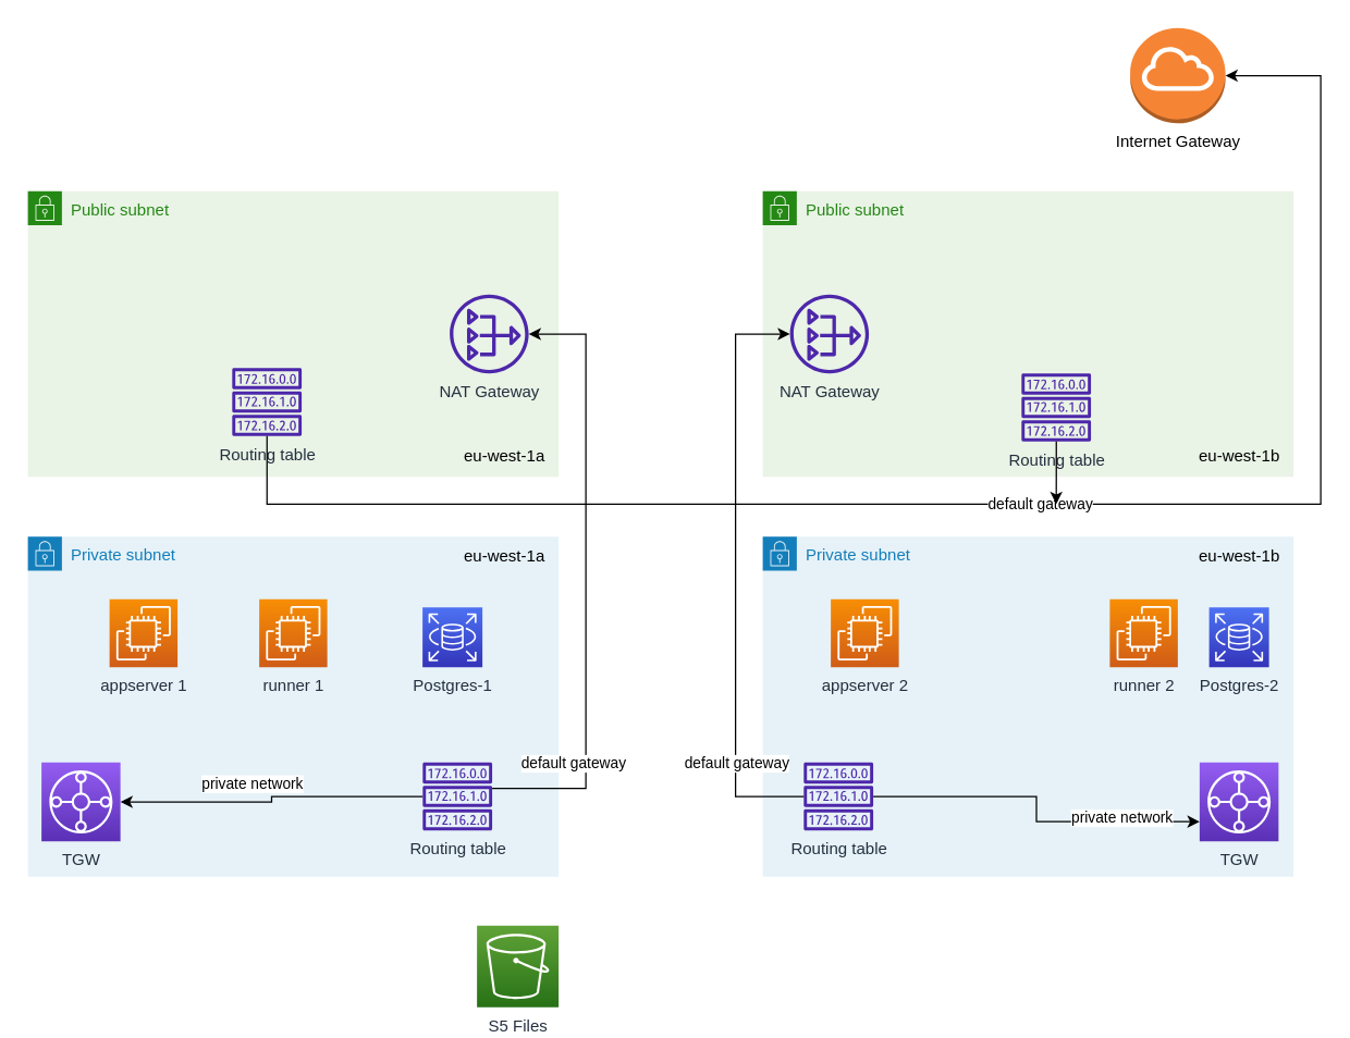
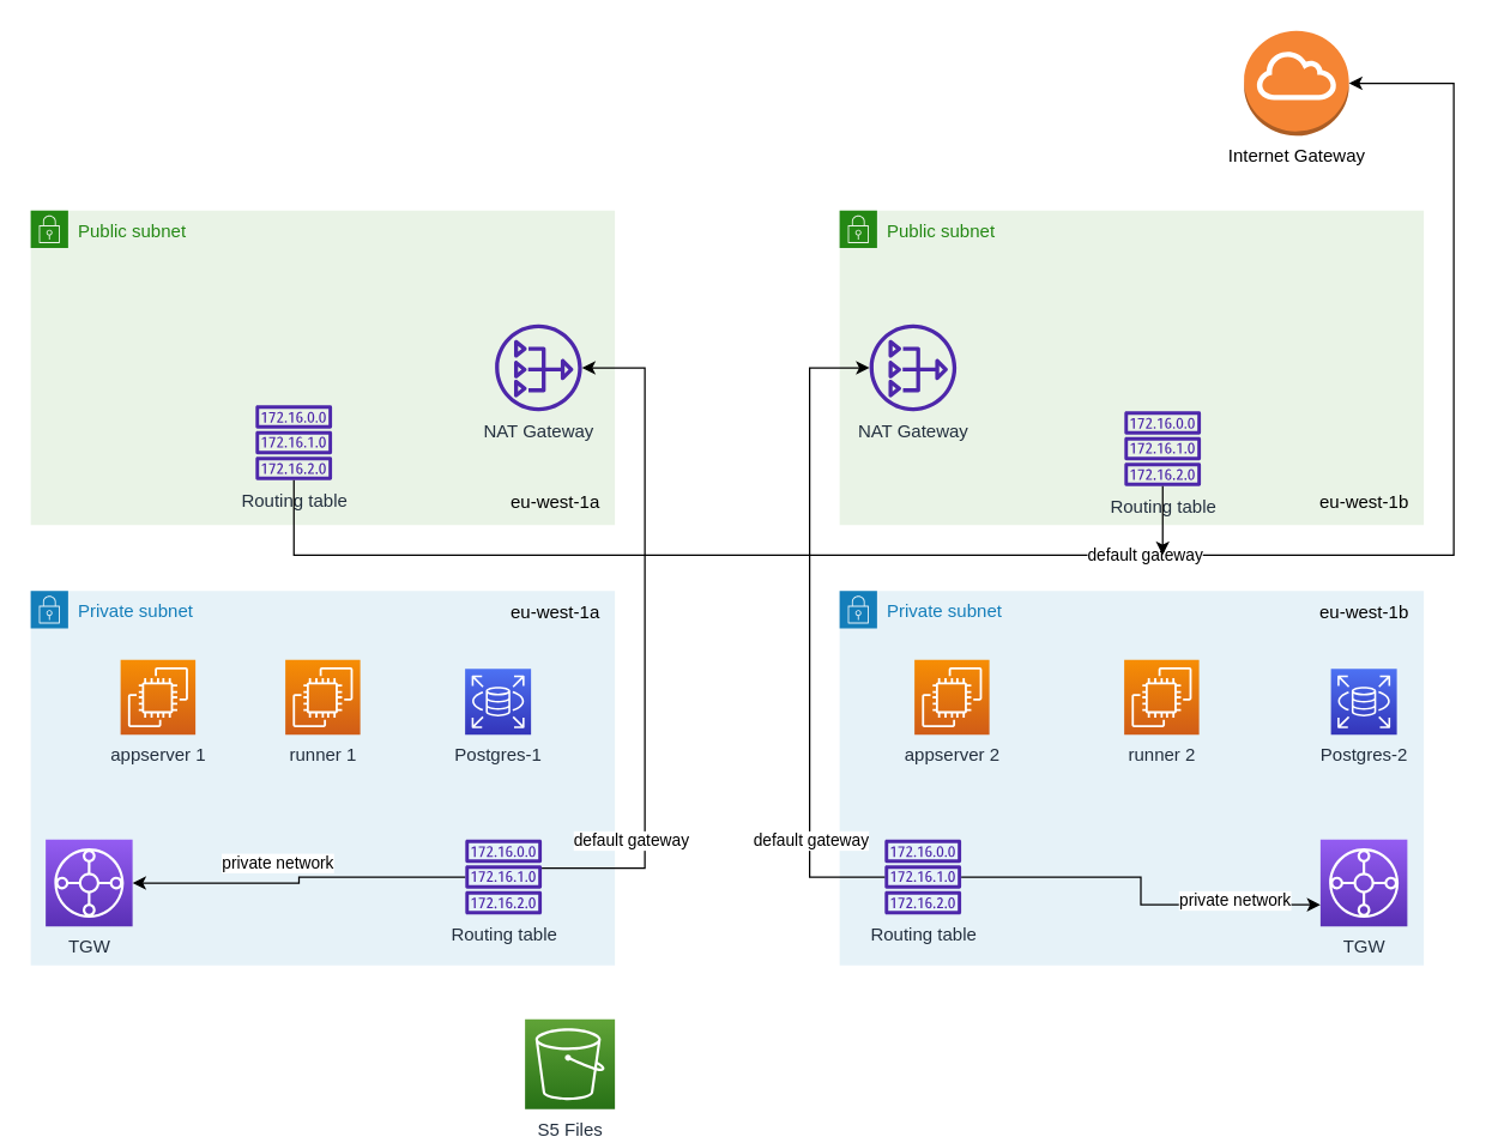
  <mxCell id="0" />
  <mxCell id="1" parent="0" />
  <mxCell id="2" value="Public subnet" style="points=[[0,0],[0.25,0],[0.5,0],[0.75,0],[1,0],[1,0.25],[1,0.5],[1,0.75],[1,1],[0.75,1],[0.5,1],[0.25,1],[0,1],[0,0.75],[0,0.5],[0,0.25]];outlineConnect=0;gradientColor=none;html=1;whiteSpace=wrap;fontSize=12;fontStyle=0;container=1;pointerEvents=0;collapsible=0;recursiveResize=0;shape=mxgraph.aws4.group;grIcon=mxgraph.aws4.group_security_group;grStroke=0;strokeColor=#248814;fillColor=#E9F3E6;verticalAlign=top;align=left;spacingLeft=30;fontColor=#248814;dashed=0;" parent="1" vertex="1"><mxGeometry x="560" y="140" width="390" height="210" as="geometry" /></mxCell>
  <mxCell id="3" value="eu-west-1b" style="text;html=1;align=center;verticalAlign=middle;resizable=0;points=[];autosize=1;strokeColor=none;fillColor=none;" parent="2" vertex="1"><mxGeometry x="310" y="180" width="80" height="30" as="geometry" /></mxCell>
  <mxCell id="4" value="NAT Gateway" style="sketch=0;outlineConnect=0;fontColor=#232F3E;gradientColor=none;fillColor=#4D27AA;strokeColor=none;dashed=0;verticalLabelPosition=bottom;verticalAlign=top;align=center;html=1;fontSize=12;fontStyle=0;aspect=fixed;pointerEvents=1;shape=mxgraph.aws4.nat_gateway;" parent="2" vertex="1"><mxGeometry x="20" y="76" width="58" height="58" as="geometry" /></mxCell>
  <mxCell id="5" value="Routing table" style="sketch=0;outlineConnect=0;fontColor=#232F3E;gradientColor=none;fillColor=#4D27AA;strokeColor=none;dashed=0;verticalLabelPosition=bottom;verticalAlign=top;align=center;html=1;fontSize=12;fontStyle=0;aspect=fixed;pointerEvents=1;shape=mxgraph.aws4.route_table;" parent="2" vertex="1"><mxGeometry x="190" y="134" width="51.32" height="50" as="geometry" /></mxCell>
  <mxCell id="6" value="Public subnet" style="points=[[0,0],[0.25,0],[0.5,0],[0.75,0],[1,0],[1,0.25],[1,0.5],[1,0.75],[1,1],[0.75,1],[0.5,1],[0.25,1],[0,1],[0,0.75],[0,0.5],[0,0.25]];outlineConnect=0;gradientColor=none;html=1;whiteSpace=wrap;fontSize=12;fontStyle=0;container=1;pointerEvents=0;collapsible=0;recursiveResize=0;shape=mxgraph.aws4.group;grIcon=mxgraph.aws4.group_security_group;grStroke=0;strokeColor=#248814;fillColor=#E9F3E6;verticalAlign=top;align=left;spacingLeft=30;fontColor=#248814;dashed=0;" parent="1" vertex="1"><mxGeometry x="20" y="140" width="390" height="210" as="geometry" /></mxCell>
  <mxCell id="7" value="eu-west-1a" style="text;html=1;align=center;verticalAlign=middle;resizable=0;points=[];autosize=1;strokeColor=none;fillColor=none;" parent="6" vertex="1"><mxGeometry x="310" y="180" width="80" height="30" as="geometry" /></mxCell>
  <mxCell id="8" value="NAT Gateway" style="sketch=0;outlineConnect=0;fontColor=#232F3E;gradientColor=none;fillColor=#4D27AA;strokeColor=none;dashed=0;verticalLabelPosition=bottom;verticalAlign=top;align=center;html=1;fontSize=12;fontStyle=0;aspect=fixed;pointerEvents=1;shape=mxgraph.aws4.nat_gateway;" parent="6" vertex="1"><mxGeometry x="310" y="76" width="58" height="58" as="geometry" /></mxCell>
  <mxCell id="9" value="Routing table" style="sketch=0;outlineConnect=0;fontColor=#232F3E;gradientColor=none;fillColor=#4D27AA;strokeColor=none;dashed=0;verticalLabelPosition=bottom;verticalAlign=top;align=center;html=1;fontSize=12;fontStyle=0;aspect=fixed;pointerEvents=1;shape=mxgraph.aws4.route_table;" parent="6" vertex="1"><mxGeometry x="150" y="130" width="51.32" height="50" as="geometry" /></mxCell>
  <mxCell id="10" value="Private subnet" style="points=[[0,0],[0.25,0],[0.5,0],[0.75,0],[1,0],[1,0.25],[1,0.5],[1,0.75],[1,1],[0.75,1],[0.5,1],[0.25,1],[0,1],[0,0.75],[0,0.5],[0,0.25]];outlineConnect=0;gradientColor=none;html=1;whiteSpace=wrap;fontSize=12;fontStyle=0;container=1;pointerEvents=0;collapsible=0;recursiveResize=0;shape=mxgraph.aws4.group;grIcon=mxgraph.aws4.group_security_group;grStroke=0;strokeColor=#147EBA;fillColor=#E6F2F8;verticalAlign=top;align=left;spacingLeft=30;fontColor=#147EBA;dashed=0;" parent="1" vertex="1"><mxGeometry x="20" y="394" width="390" height="250" as="geometry" /></mxCell>
  <mxCell id="11" value="eu-west-1a" style="text;html=1;align=center;verticalAlign=middle;resizable=0;points=[];autosize=1;strokeColor=none;fillColor=none;" parent="10" vertex="1"><mxGeometry x="310" width="80" height="30" as="geometry" /></mxCell>
  <mxCell id="12" value="TGW" style="sketch=0;points=[[0,0,0],[0.25,0,0],[0.5,0,0],[0.75,0,0],[1,0,0],[0,1,0],[0.25,1,0],[0.5,1,0],[0.75,1,0],[1,1,0],[0,0.25,0],[0,0.5,0],[0,0.75,0],[1,0.25,0],[1,0.5,0],[1,0.75,0]];outlineConnect=0;fontColor=#232F3E;gradientColor=#945DF2;gradientDirection=north;fillColor=#5A30B5;strokeColor=#ffffff;dashed=0;verticalLabelPosition=bottom;verticalAlign=top;align=center;html=1;fontSize=12;fontStyle=0;aspect=fixed;shape=mxgraph.aws4.resourceIcon;resIcon=mxgraph.aws4.transit_gateway;" parent="10" vertex="1"><mxGeometry x="10" y="166" width="58" height="58" as="geometry" /></mxCell>
  <mxCell id="13" style="edgeStyle=orthogonalEdgeStyle;rounded=0;orthogonalLoop=1;jettySize=auto;html=1;" parent="10" source="15" target="12" edge="1"><mxGeometry relative="1" as="geometry" /></mxCell>
  <mxCell id="14" value="private network" style="edgeLabel;html=1;align=center;verticalAlign=middle;resizable=0;points=[];" parent="13" vertex="1" connectable="0"><mxGeometry x="0.318" y="-1" relative="1" as="geometry"><mxPoint x="19" y="-13" as="offset" /></mxGeometry></mxCell>
  <mxCell id="15" value="Routing table" style="sketch=0;outlineConnect=0;fontColor=#232F3E;gradientColor=none;fillColor=#4D27AA;strokeColor=none;dashed=0;verticalLabelPosition=bottom;verticalAlign=top;align=center;html=1;fontSize=12;fontStyle=0;aspect=fixed;pointerEvents=1;shape=mxgraph.aws4.route_table;" parent="10" vertex="1"><mxGeometry x="290" y="166" width="51.32" height="50" as="geometry" /></mxCell>
  <mxCell id="16" value="Postgres-1" style="sketch=0;points=[[0,0,0],[0.25,0,0],[0.5,0,0],[0.75,0,0],[1,0,0],[0,1,0],[0.25,1,0],[0.5,1,0],[0.75,1,0],[1,1,0],[0,0.25,0],[0,0.5,0],[0,0.75,0],[1,0.25,0],[1,0.5,0],[1,0.75,0]];outlineConnect=0;fontColor=#232F3E;gradientColor=#4D72F3;gradientDirection=north;fillColor=#3334B9;strokeColor=#ffffff;dashed=0;verticalLabelPosition=bottom;verticalAlign=top;align=center;html=1;fontSize=12;fontStyle=0;aspect=fixed;shape=mxgraph.aws4.resourceIcon;resIcon=mxgraph.aws4.rds;" parent="10" vertex="1"><mxGeometry x="290" y="52" width="44" height="44" as="geometry" /></mxCell>
  <mxCell id="17" value="appserver 1" style="sketch=0;points=[[0,0,0],[0.25,0,0],[0.5,0,0],[0.75,0,0],[1,0,0],[0,1,0],[0.25,1,0],[0.5,1,0],[0.75,1,0],[1,1,0],[0,0.25,0],[0,0.5,0],[0,0.75,0],[1,0.25,0],[1,0.5,0],[1,0.75,0]];outlineConnect=0;fontColor=#232F3E;gradientColor=#F78E04;gradientDirection=north;fillColor=#D05C17;strokeColor=#ffffff;dashed=0;verticalLabelPosition=bottom;verticalAlign=top;align=center;html=1;fontSize=12;fontStyle=0;aspect=fixed;shape=mxgraph.aws4.resourceIcon;resIcon=mxgraph.aws4.ec2;" vertex="1" parent="10"><mxGeometry x="60" y="46" width="50" height="50" as="geometry" /></mxCell>
  <mxCell id="18" value="runner 1" style="sketch=0;points=[[0,0,0],[0.25,0,0],[0.5,0,0],[0.75,0,0],[1,0,0],[0,1,0],[0.25,1,0],[0.5,1,0],[0.75,1,0],[1,1,0],[0,0.25,0],[0,0.5,0],[0,0.75,0],[1,0.25,0],[1,0.5,0],[1,0.75,0]];outlineConnect=0;fontColor=#232F3E;gradientColor=#F78E04;gradientDirection=north;fillColor=#D05C17;strokeColor=#ffffff;dashed=0;verticalLabelPosition=bottom;verticalAlign=top;align=center;html=1;fontSize=12;fontStyle=0;aspect=fixed;shape=mxgraph.aws4.resourceIcon;resIcon=mxgraph.aws4.ec2;" vertex="1" parent="10"><mxGeometry x="170" y="46" width="50" height="50" as="geometry" /></mxCell>
  <mxCell id="19" value="Private subnet" style="points=[[0,0],[0.25,0],[0.5,0],[0.75,0],[1,0],[1,0.25],[1,0.5],[1,0.75],[1,1],[0.75,1],[0.5,1],[0.25,1],[0,1],[0,0.75],[0,0.5],[0,0.25]];outlineConnect=0;gradientColor=none;html=1;whiteSpace=wrap;fontSize=12;fontStyle=0;container=1;pointerEvents=0;collapsible=0;recursiveResize=0;shape=mxgraph.aws4.group;grIcon=mxgraph.aws4.group_security_group;grStroke=0;strokeColor=#147EBA;fillColor=#E6F2F8;verticalAlign=top;align=left;spacingLeft=30;fontColor=#147EBA;dashed=0;" parent="1" vertex="1"><mxGeometry x="560" y="394" width="390" height="250" as="geometry" /></mxCell>
  <mxCell id="20" value="eu-west-1b" style="text;html=1;align=center;verticalAlign=middle;resizable=0;points=[];autosize=1;strokeColor=none;fillColor=none;" parent="19" vertex="1"><mxGeometry x="310" width="80" height="30" as="geometry" /></mxCell>
  <mxCell id="21" value="TGW" style="sketch=0;points=[[0,0,0],[0.25,0,0],[0.5,0,0],[0.75,0,0],[1,0,0],[0,1,0],[0.25,1,0],[0.5,1,0],[0.75,1,0],[1,1,0],[0,0.25,0],[0,0.5,0],[0,0.75,0],[1,0.25,0],[1,0.5,0],[1,0.75,0]];outlineConnect=0;fontColor=#232F3E;gradientColor=#945DF2;gradientDirection=north;fillColor=#5A30B5;strokeColor=#ffffff;dashed=0;verticalLabelPosition=bottom;verticalAlign=top;align=center;html=1;fontSize=12;fontStyle=0;aspect=fixed;shape=mxgraph.aws4.resourceIcon;resIcon=mxgraph.aws4.transit_gateway;" parent="19" vertex="1"><mxGeometry x="321" y="166" width="58" height="58" as="geometry" /></mxCell>
  <mxCell id="22" style="edgeStyle=orthogonalEdgeStyle;rounded=0;orthogonalLoop=1;jettySize=auto;html=1;entryX=0;entryY=0.75;entryDx=0;entryDy=0;entryPerimeter=0;" parent="19" source="24" target="21" edge="1"><mxGeometry relative="1" as="geometry" /></mxCell>
  <mxCell id="23" value="private network" style="edgeLabel;html=1;align=center;verticalAlign=middle;resizable=0;points=[];" parent="22" vertex="1" connectable="0"><mxGeometry x="0.409" relative="1" as="geometry"><mxPoint x="19" y="-3" as="offset" /></mxGeometry></mxCell>
  <mxCell id="24" value="Routing table" style="sketch=0;outlineConnect=0;fontColor=#232F3E;gradientColor=none;fillColor=#4D27AA;strokeColor=none;dashed=0;verticalLabelPosition=bottom;verticalAlign=top;align=center;html=1;fontSize=12;fontStyle=0;aspect=fixed;pointerEvents=1;shape=mxgraph.aws4.route_table;" parent="19" vertex="1"><mxGeometry x="30" y="166" width="51.32" height="50" as="geometry" /></mxCell>
  <mxCell id="25" value="Postgres-2" style="sketch=0;points=[[0,0,0],[0.25,0,0],[0.5,0,0],[0.75,0,0],[1,0,0],[0,1,0],[0.25,1,0],[0.5,1,0],[0.75,1,0],[1,1,0],[0,0.25,0],[0,0.5,0],[0,0.75,0],[1,0.25,0],[1,0.5,0],[1,0.75,0]];outlineConnect=0;fontColor=#232F3E;gradientColor=#4D72F3;gradientDirection=north;fillColor=#3334B9;strokeColor=#ffffff;dashed=0;verticalLabelPosition=bottom;verticalAlign=top;align=center;html=1;fontSize=12;fontStyle=0;aspect=fixed;shape=mxgraph.aws4.resourceIcon;resIcon=mxgraph.aws4.rds;" parent="19" vertex="1"><mxGeometry x="328" y="52" width="44" height="44" as="geometry" /></mxCell>
  <mxCell id="26" value="appserver 2" style="sketch=0;points=[[0,0,0],[0.25,0,0],[0.5,0,0],[0.75,0,0],[1,0,0],[0,1,0],[0.25,1,0],[0.5,1,0],[0.75,1,0],[1,1,0],[0,0.25,0],[0,0.5,0],[0,0.75,0],[1,0.25,0],[1,0.5,0],[1,0.75,0]];outlineConnect=0;fontColor=#232F3E;gradientColor=#F78E04;gradientDirection=north;fillColor=#D05C17;strokeColor=#ffffff;dashed=0;verticalLabelPosition=bottom;verticalAlign=top;align=center;html=1;fontSize=12;fontStyle=0;aspect=fixed;shape=mxgraph.aws4.resourceIcon;resIcon=mxgraph.aws4.ec2;" vertex="1" parent="19"><mxGeometry x="50" y="46" width="50" height="50" as="geometry" /></mxCell>
- <mxCell id="27" value="runner 2" style="sketch=0;points=[[0,0,0],[0.25,0,0],[0.5,0,0],[0.75,0,0],[1,0,0],[0,1,0],[0.25,1,0],[0.5,1,0],[0.75,1,0],[1,1,0],[0,0.25,0],[0,0.5,0],[0,0.75,0],[1,0.25,0],[1,0.5,0],[1,0.75,0]];outlineConnect=0;fontColor=#232F3E;gradientColor=#F78E04;gradientDirection=north;fillColor=#D05C17;strokeColor=#ffffff;dashed=0;verticalLabelPosition=bottom;verticalAlign=top;align=center;html=1;fontSize=12;fontStyle=0;aspect=fixed;shape=mxgraph.aws4.resourceIcon;resIcon=mxgraph.aws4.ec2;" vertex="1" parent="19"><mxGeometry x="255" y="46" width="50" height="50" as="geometry" /></mxCell>
+ <mxCell id="27" value="runner 2" style="sketch=0;points=[[0,0,0],[0.25,0,0],[0.5,0,0],[0.75,0,0],[1,0,0],[0,1,0],[0.25,1,0],[0.5,1,0],[0.75,1,0],[1,1,0],[0,0.25,0],[0,0.5,0],[0,0.75,0],[1,0.25,0],[1,0.5,0],[1,0.75,0]];outlineConnect=0;fontColor=#232F3E;gradientColor=#F78E04;gradientDirection=north;fillColor=#D05C17;strokeColor=#ffffff;dashed=0;verticalLabelPosition=bottom;verticalAlign=top;align=center;html=1;fontSize=12;fontStyle=0;aspect=fixed;shape=mxgraph.aws4.resourceIcon;resIcon=mxgraph.aws4.ec2;" vertex="1" parent="19"><mxGeometry x="190" y="46" width="50" height="50" as="geometry" /></mxCell>
  <mxCell id="28" value="Internet Gateway" style="outlineConnect=0;dashed=0;verticalLabelPosition=bottom;verticalAlign=top;align=center;html=1;shape=mxgraph.aws3.internet_gateway;fillColor=#F58534;gradientColor=none;" parent="1" vertex="1"><mxGeometry x="830" y="20" width="70" height="70" as="geometry" /></mxCell>
  <mxCell id="29" style="edgeStyle=orthogonalEdgeStyle;rounded=0;orthogonalLoop=1;jettySize=auto;html=1;entryX=1;entryY=0.5;entryDx=0;entryDy=0;entryPerimeter=0;" parent="1" source="9" target="28" edge="1"><mxGeometry relative="1" as="geometry"><Array as="points"><mxPoint x="196" y="370" /><mxPoint x="970" y="370" /><mxPoint x="970" y="55" /></Array></mxGeometry></mxCell>
  <mxCell id="30" value="default gateway" style="edgeLabel;html=1;align=center;verticalAlign=middle;resizable=0;points=[];" parent="29" vertex="1" connectable="0"><mxGeometry x="-0.401" y="1" relative="1" as="geometry"><mxPoint x="256" as="offset" /></mxGeometry></mxCell>
  <mxCell id="31" style="edgeStyle=orthogonalEdgeStyle;rounded=0;orthogonalLoop=1;jettySize=auto;html=1;" parent="1" source="5" edge="1"><mxGeometry relative="1" as="geometry"><mxPoint x="775.66" y="370" as="targetPoint" /></mxGeometry></mxCell>
  <mxCell id="32" style="edgeStyle=orthogonalEdgeStyle;rounded=0;orthogonalLoop=1;jettySize=auto;html=1;" parent="1" source="15" target="8" edge="1"><mxGeometry relative="1" as="geometry"><Array as="points"><mxPoint x="430" y="579" /><mxPoint x="430" y="245" /></Array></mxGeometry></mxCell>
  <mxCell id="33" value="default gateway" style="edgeLabel;html=1;align=center;verticalAlign=middle;resizable=0;points=[];" parent="32" vertex="1" connectable="0"><mxGeometry x="-0.202" y="-2" relative="1" as="geometry"><mxPoint x="-12" y="90" as="offset" /></mxGeometry></mxCell>
  <mxCell id="34" style="edgeStyle=orthogonalEdgeStyle;rounded=0;orthogonalLoop=1;jettySize=auto;html=1;" parent="1" source="24" target="4" edge="1"><mxGeometry relative="1" as="geometry"><Array as="points"><mxPoint x="540" y="585" /><mxPoint x="540" y="245" /></Array></mxGeometry></mxCell>
  <mxCell id="35" value="default gateway" style="edgeLabel;html=1;align=center;verticalAlign=middle;resizable=0;points=[];" parent="34" vertex="1" connectable="0"><mxGeometry x="-0.288" y="-2" relative="1" as="geometry"><mxPoint x="-2" y="78" as="offset" /></mxGeometry></mxCell>
  <mxCell id="36" value="S5 Files" style="sketch=0;points=[[0,0,0],[0.25,0,0],[0.5,0,0],[0.75,0,0],[1,0,0],[0,1,0],[0.25,1,0],[0.5,1,0],[0.75,1,0],[1,1,0],[0,0.25,0],[0,0.5,0],[0,0.75,0],[1,0.25,0],[1,0.5,0],[1,0.75,0]];outlineConnect=0;fontColor=#232F3E;gradientColor=#60A337;gradientDirection=north;fillColor=#277116;strokeColor=#ffffff;dashed=0;verticalLabelPosition=bottom;verticalAlign=top;align=center;html=1;fontSize=12;fontStyle=0;aspect=fixed;shape=mxgraph.aws4.resourceIcon;resIcon=mxgraph.aws4.s3;" parent="1" vertex="1"><mxGeometry x="350" y="680" width="60" height="60" as="geometry" /></mxCell>
